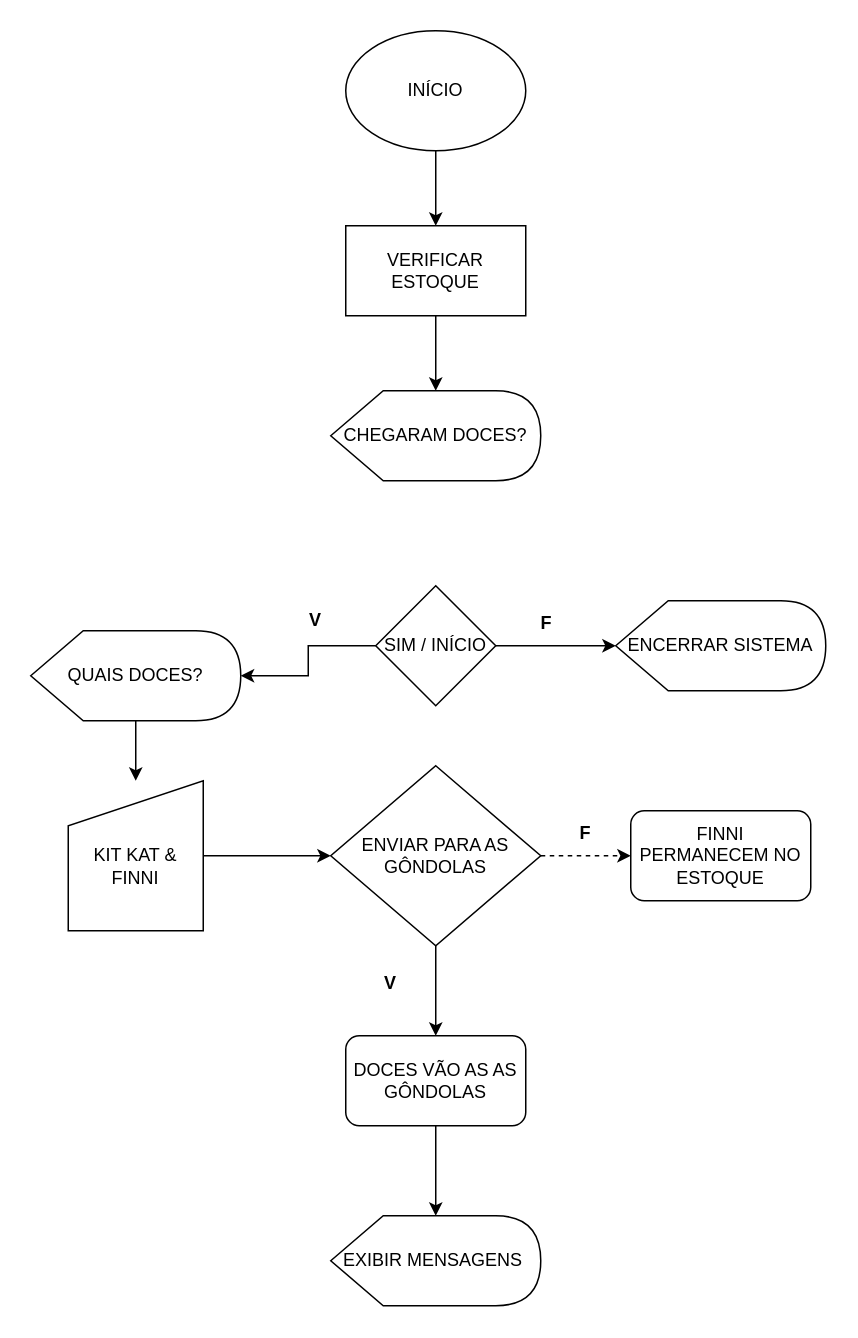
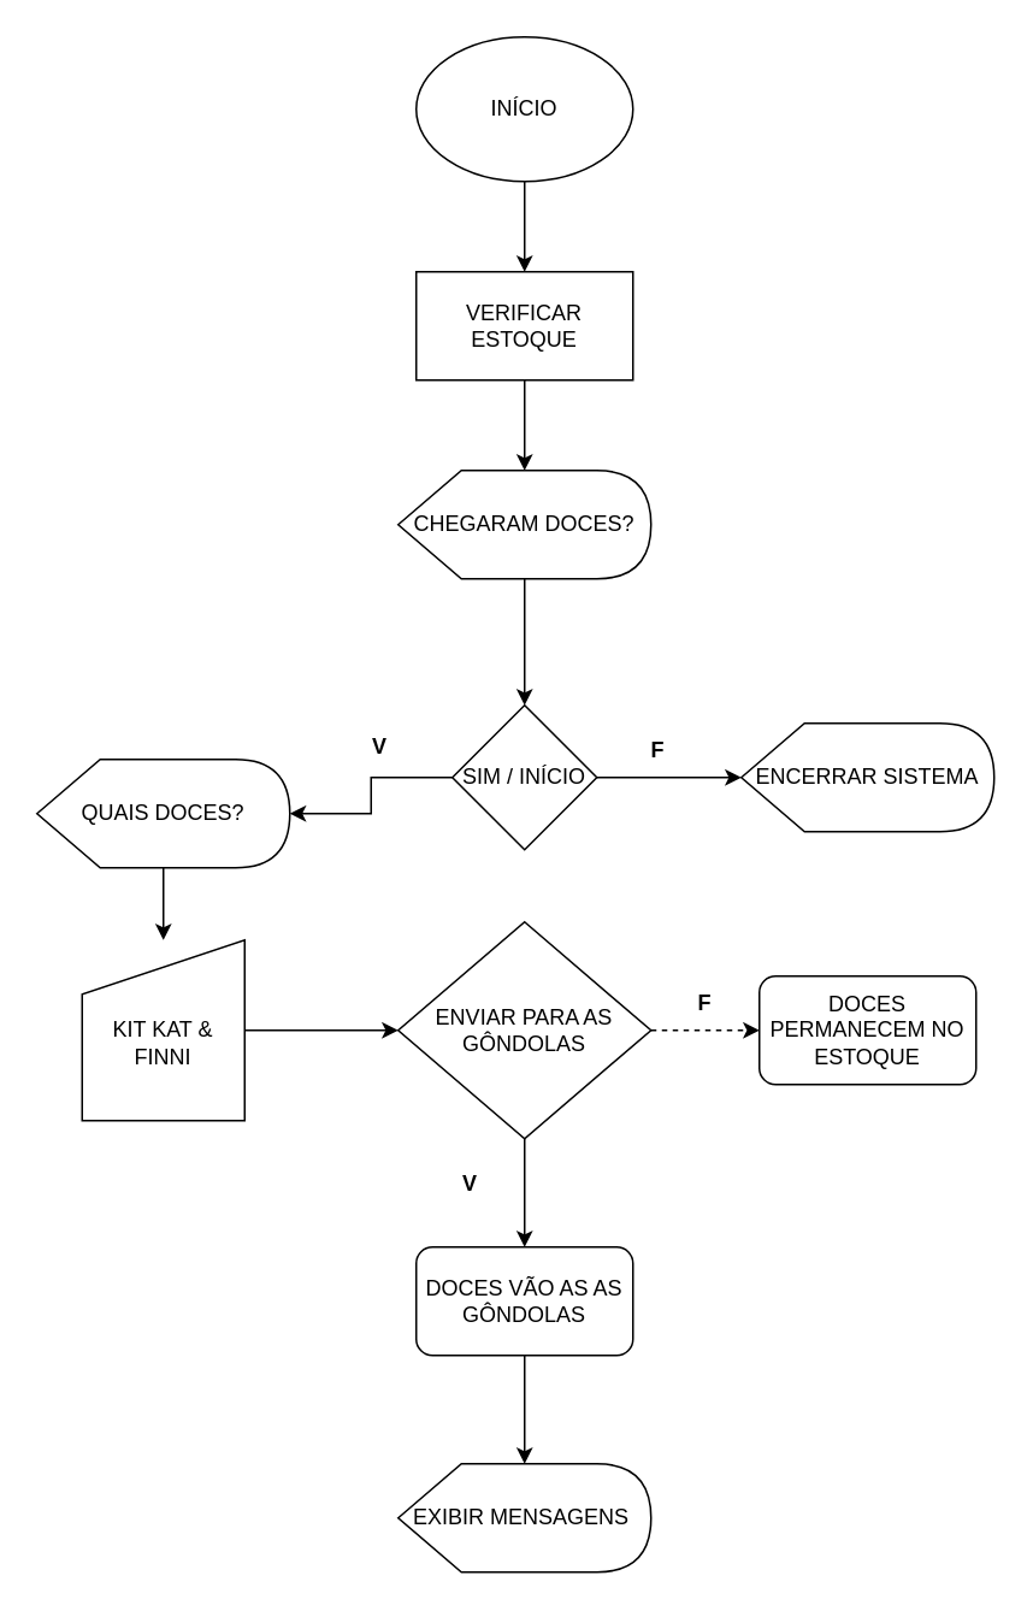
  <mxCell id="0" />
  <mxCell id="1" parent="0" />
  <mxCell id="2" style="edgeStyle=orthogonalEdgeStyle;rounded=0;orthogonalLoop=1;jettySize=auto;html=1;" edge="1" parent="1" source="3" target="9"><mxGeometry relative="1" as="geometry" /></mxCell>
  <mxCell id="3" value="INÍCIO" style="ellipse;whiteSpace=wrap;html=1;" parent="1" vertex="1"><mxGeometry x="230" y="20" width="120" height="80" as="geometry" /></mxCell>
+ <mxCell id="4" style="edgeStyle=orthogonalEdgeStyle;rounded=0;orthogonalLoop=1;jettySize=auto;html=1;entryX=0.5;entryY=0;entryDx=0;entryDy=0;" edge="1" parent="1" source="5" target="10"><mxGeometry relative="1" as="geometry" /></mxCell>
  <mxCell id="5" value="CHEGARAM DOCES?" style="shape=display;whiteSpace=wrap;html=1;" vertex="1" parent="1"><mxGeometry x="220" y="260" width="140" height="60" as="geometry" /></mxCell>
  <mxCell id="6" style="edgeStyle=orthogonalEdgeStyle;rounded=0;orthogonalLoop=1;jettySize=auto;html=1;entryX=0;entryY=0.5;entryDx=0;entryDy=0;" edge="1" parent="1" source="7" target="18"><mxGeometry relative="1" as="geometry" /></mxCell>
  <mxCell id="7" value="&lt;div&gt;&lt;br&gt;&lt;/div&gt;KIT KAT &amp;amp; FINNI" style="shape=manualInput;whiteSpace=wrap;html=1;" vertex="1" parent="1"><mxGeometry x="45" y="520" width="90" height="100" as="geometry" /></mxCell>
  <mxCell id="8" style="edgeStyle=orthogonalEdgeStyle;rounded=0;orthogonalLoop=1;jettySize=auto;html=1;" edge="1" parent="1" source="9" target="5"><mxGeometry relative="1" as="geometry" /></mxCell>
  <mxCell id="9" value="VERIFICAR ESTOQUE" style="whiteSpace=wrap;html=1;rounded=0;" vertex="1" parent="1"><mxGeometry x="230" y="150" width="120" height="60" as="geometry" /></mxCell>
  <mxCell id="10" value="SIM / INÍCIO" style="rhombus;whiteSpace=wrap;html=1;" vertex="1" parent="1"><mxGeometry x="250" y="390" width="80" height="80" as="geometry" /></mxCell>
  <mxCell id="11" style="edgeStyle=orthogonalEdgeStyle;rounded=0;orthogonalLoop=1;jettySize=auto;html=1;" edge="1" parent="1" source="12" target="7"><mxGeometry relative="1" as="geometry" /></mxCell>
  <mxCell id="12" value="QUAIS DOCES?" style="shape=display;whiteSpace=wrap;html=1;" vertex="1" parent="1"><mxGeometry x="20" y="420" width="140" height="60" as="geometry" /></mxCell>
  <mxCell id="13" value="ENCERRAR SISTEMA" style="shape=display;whiteSpace=wrap;html=1;" vertex="1" parent="1"><mxGeometry x="410" y="400" width="140" height="60" as="geometry" /></mxCell>
  <mxCell id="14" style="edgeStyle=orthogonalEdgeStyle;rounded=0;orthogonalLoop=1;jettySize=auto;html=1;entryX=1;entryY=0.5;entryDx=0;entryDy=0;entryPerimeter=0;" edge="1" parent="1" source="10" target="12"><mxGeometry relative="1" as="geometry" /></mxCell>
  <mxCell id="15" style="edgeStyle=orthogonalEdgeStyle;rounded=0;orthogonalLoop=1;jettySize=auto;html=1;entryX=0;entryY=0.5;entryDx=0;entryDy=0;entryPerimeter=0;" edge="1" parent="1" source="10" target="13"><mxGeometry relative="1" as="geometry" /></mxCell>
  <mxCell id="16" style="edgeStyle=orthogonalEdgeStyle;rounded=0;orthogonalLoop=1;jettySize=auto;html=1;entryX=0.5;entryY=0;entryDx=0;entryDy=0;" edge="1" parent="1" source="18" target="20"><mxGeometry relative="1" as="geometry" /></mxCell>
  <mxCell id="17" style="edgeStyle=orthogonalEdgeStyle;rounded=0;orthogonalLoop=1;jettySize=auto;html=1;entryX=0;entryY=0.5;entryDx=0;entryDy=0;dashed=1;" edge="1" parent="1" source="18" target="21"><mxGeometry relative="1" as="geometry" /></mxCell>
  <mxCell id="18" value="ENVIAR PARA AS GÔNDOLAS" style="rhombus;whiteSpace=wrap;html=1;" vertex="1" parent="1"><mxGeometry x="220" y="510" width="140" height="120" as="geometry" /></mxCell>
  <mxCell id="19" style="edgeStyle=orthogonalEdgeStyle;rounded=0;orthogonalLoop=1;jettySize=auto;html=1;" edge="1" parent="1" source="20"><mxGeometry relative="1" as="geometry"><mxPoint x="290" y="810" as="targetPoint" /></mxGeometry></mxCell>
  <mxCell id="20" value="DOCES VÃO AS AS GÔNDOLAS" style="rounded=1;whiteSpace=wrap;html=1;" vertex="1" parent="1"><mxGeometry x="230" y="690" width="120" height="60" as="geometry" /></mxCell>
- <mxCell id="21" value="FINNI PERMANECEM NO ESTOQUE" style="rounded=1;whiteSpace=wrap;html=1;" vertex="1" parent="1"><mxGeometry x="420" y="540" width="120" height="60" as="geometry" /></mxCell>
+ <mxCell id="21" value="DOCES PERMANECEM NO ESTOQUE" style="rounded=1;whiteSpace=wrap;html=1;" vertex="1" parent="1"><mxGeometry x="420" y="540" width="120" height="60" as="geometry" /></mxCell>
  <mxCell id="22" value="&lt;b&gt;V&lt;/b&gt;" style="text;strokeColor=none;align=center;fillColor=none;html=1;verticalAlign=middle;whiteSpace=wrap;rounded=0;" vertex="1" parent="1"><mxGeometry x="180" y="398" width="60" height="30" as="geometry" /></mxCell>
  <mxCell id="23" value="&lt;b&gt;F&lt;/b&gt;" style="text;strokeColor=none;align=center;fillColor=none;html=1;verticalAlign=middle;whiteSpace=wrap;rounded=0;" vertex="1" parent="1"><mxGeometry x="334" y="400" width="60" height="30" as="geometry" /></mxCell>
  <mxCell id="24" value="&lt;b&gt;V&lt;/b&gt;" style="text;strokeColor=none;align=center;fillColor=none;html=1;verticalAlign=middle;whiteSpace=wrap;rounded=0;" vertex="1" parent="1"><mxGeometry x="230" y="640" width="60" height="30" as="geometry" /></mxCell>
  <mxCell id="25" value="&lt;b&gt;F&lt;/b&gt;" style="text;strokeColor=none;align=center;fillColor=none;html=1;verticalAlign=middle;whiteSpace=wrap;rounded=0;" vertex="1" parent="1"><mxGeometry x="360" y="540" width="60" height="30" as="geometry" /></mxCell>
  <mxCell id="26" value="EXIBIR MENSAGENS&amp;nbsp;" style="shape=display;whiteSpace=wrap;html=1;" vertex="1" parent="1"><mxGeometry x="220" y="810" width="140" height="60" as="geometry" /></mxCell>
